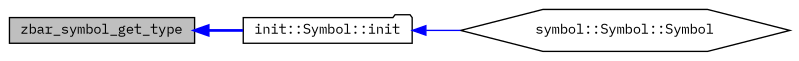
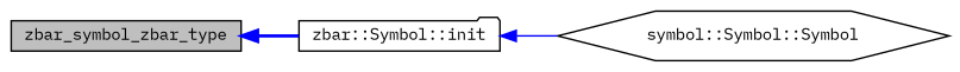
  digraph {
    fontname="IBM Plex Mono"
    rankdir=LR
    node [color=black fillcolor=white fontname="IBM Plex Mono" fontsize=10 style=filled]
    edge [color=blue dir=back fontname="IBM Plex Mono" fontsize=10 labelfontname=Helvetica labelfontsize=10]
-   n1 [fillcolor=grey75 fontcolor=black height=0.2 label=zbar_symbol_get_type shape=box width=0.4]
-   n2 [height=0.2 label="init::Symbol::init" shape=folder width=0.4]
+   n1 [fillcolor=grey75 fontcolor=black height=0.2 label=zbar_symbol_zbar_type shape=box width=0.4]
+   n2 [height=0.2 label="zbar::Symbol::init" shape=folder width=0.4]
    n3 [height=0.2 label="symbol::Symbol::Symbol" shape=hexagon width=0.4]
    n1 -> n2 [style=bold]
    n2 -> n3 [style=solid]
  }
